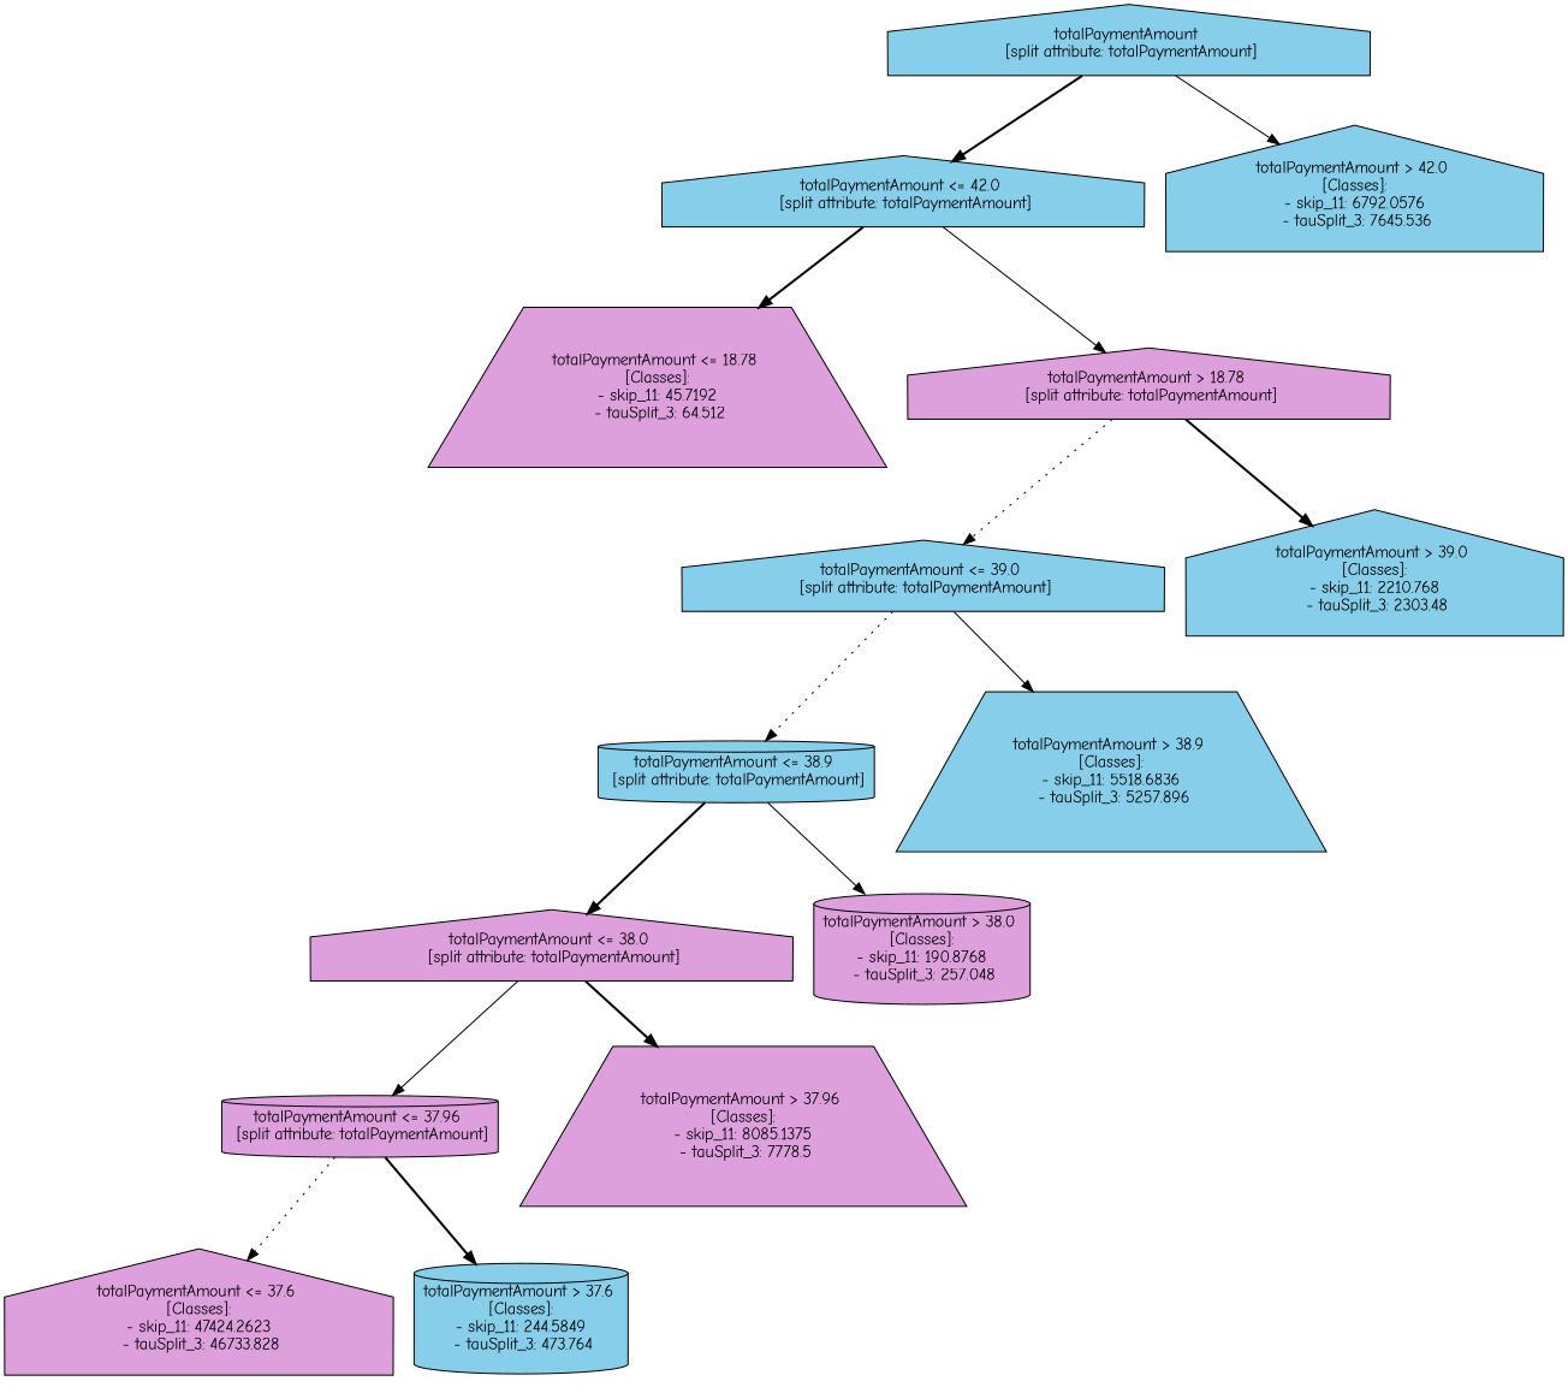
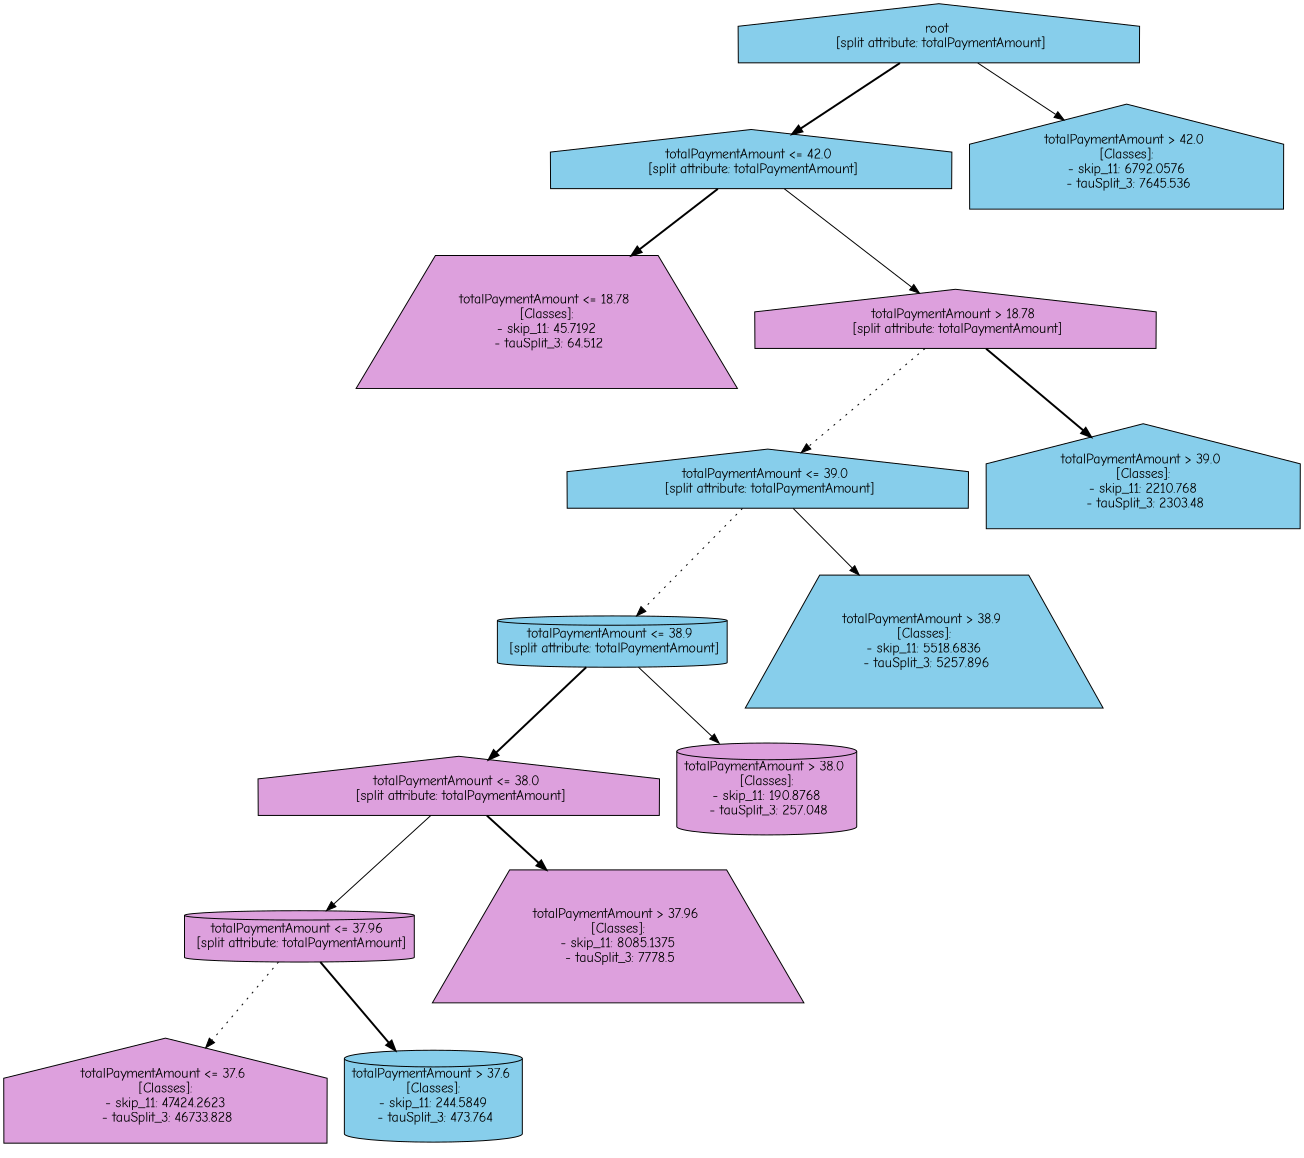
  digraph {
    fontname="Comic Neue"
    node [style=filled fillcolor=skyblue shape=house fontname="Comic Neue"]
    edge [style=bold fontname="Comic Neue"]
-   n1 [label="totalPaymentAmount \n [split attribute: totalPaymentAmount]"]
+   n1 [label="root \n [split attribute: totalPaymentAmount]"]
    n2 [label="totalPaymentAmount <= 42.0 \n [split attribute: totalPaymentAmount]"]
    n3 [label="totalPaymentAmount > 42.0 \n [Classes]: \n - skip_11: 6792.0576 \n - tauSplit_3: 7645.536"]
    n4 [label="totalPaymentAmount <= 18.78 \n [Classes]: \n - skip_11: 45.7192 \n - tauSplit_3: 64.512" fillcolor=plum shape=trapezium]
    n5 [label="totalPaymentAmount > 18.78 \n [split attribute: totalPaymentAmount]" fillcolor=plum]
    n6 [label="totalPaymentAmount <= 39.0 \n [split attribute: totalPaymentAmount]"]
    n7 [label="totalPaymentAmount > 39.0 \n [Classes]: \n - skip_11: 2210.768 \n - tauSplit_3: 2303.48"]
    n8 [label="totalPaymentAmount <= 38.9 \n [split attribute: totalPaymentAmount]" shape=cylinder]
    n9 [label="totalPaymentAmount > 38.9 \n [Classes]: \n - skip_11: 5518.6836 \n - tauSplit_3: 5257.896" shape=trapezium]
    n10 [label="totalPaymentAmount <= 38.0 \n [split attribute: totalPaymentAmount]" fillcolor=plum]
    n11 [label="totalPaymentAmount > 38.0 \n [Classes]: \n - skip_11: 190.8768 \n - tauSplit_3: 257.048" fillcolor=plum shape=cylinder]
    n12 [label="totalPaymentAmount <= 37.96 \n [split attribute: totalPaymentAmount]" fillcolor=plum shape=cylinder]
    n13 [label="totalPaymentAmount > 37.96 \n [Classes]: \n - skip_11: 8085.1375 \n - tauSplit_3: 7778.5" fillcolor=plum shape=trapezium]
    n14 [label="totalPaymentAmount <= 37.6 \n [Classes]: \n - skip_11: 47424.2623 \n - tauSplit_3: 46733.828" fillcolor=plum]
    n15 [label="totalPaymentAmount > 37.6 \n [Classes]: \n - skip_11: 244.5849 \n - tauSplit_3: 473.764" shape=cylinder]
    n1 -> n2
    n1 -> n3 [style=solid]
    n2 -> n4
    n2 -> n5 [style=solid]
    n5 -> n6 [style=dotted]
    n5 -> n7
    n6 -> n8 [style=dotted]
    n6 -> n9 [style=solid]
    n8 -> n10
    n8 -> n11 [style=solid]
    n10 -> n12 [style=solid]
    n10 -> n13
    n12 -> n14 [style=dotted]
    n12 -> n15
  }
